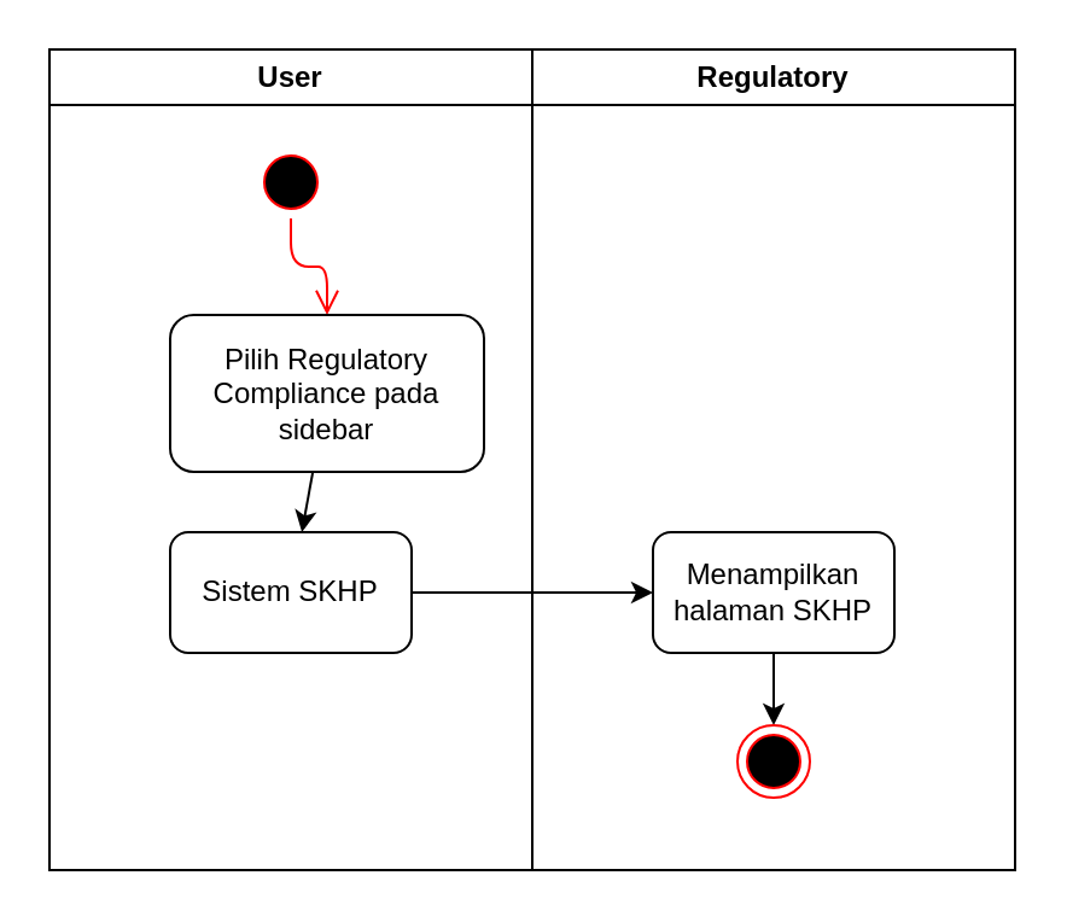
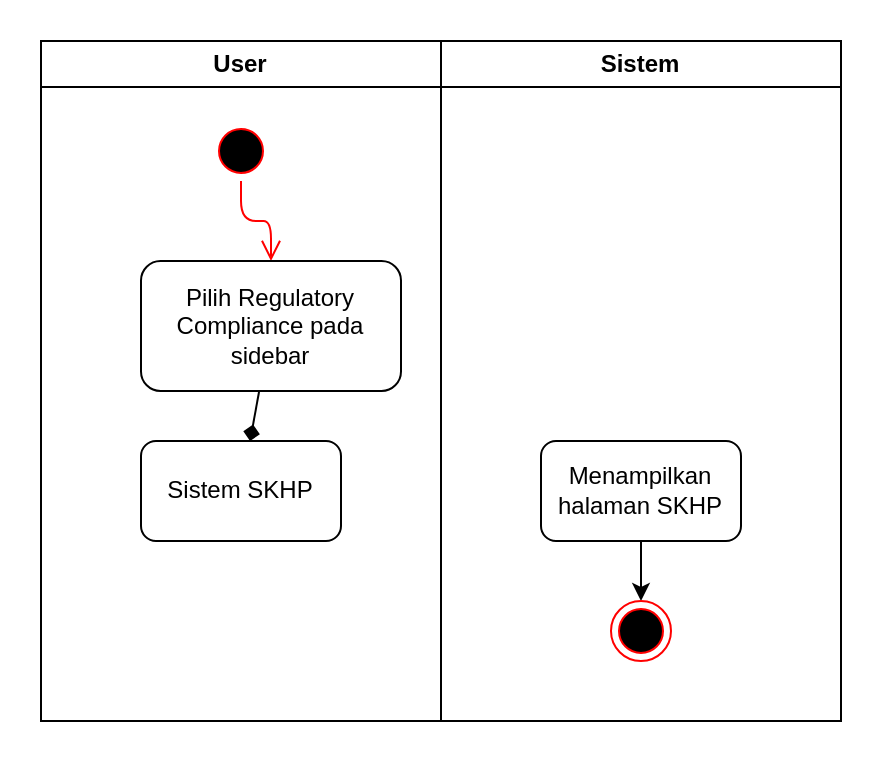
  <mxCell id="0" />
  <mxCell id="1" parent="0" />
  <mxCell id="2" value="User" style="swimlane;whiteSpace=wrap;html=1;" parent="1" vertex="1"><mxGeometry x="20" y="20" width="200" height="340" as="geometry" /></mxCell>
  <mxCell id="3" value="" style="ellipse;html=1;shape=startState;fillColor=#000000;strokeColor=#ff0000;" parent="2" vertex="1"><mxGeometry x="85" y="40" width="30" height="30" as="geometry" /></mxCell>
  <mxCell id="4" value="" style="edgeStyle=orthogonalEdgeStyle;html=1;verticalAlign=bottom;endArrow=open;endSize=8;strokeColor=#ff0000;entryX=0.5;entryY=0;entryDx=0;entryDy=0;" parent="2" source="3" target="6" edge="1"><mxGeometry relative="1" as="geometry"><mxPoint x="100" y="130" as="targetPoint" /></mxGeometry></mxCell>
- <mxCell id="5" value="" style="edgeStyle=none;html=1;" edge="1" parent="2" source="6" target="7"><mxGeometry relative="1" as="geometry" /></mxCell>
+ <mxCell id="5" value="" style="edgeStyle=none;html=1;endArrow=diamond;" edge="1" parent="2" source="6" target="7"><mxGeometry relative="1" as="geometry" /></mxCell>
  <mxCell id="6" value="Pilih Regulatory Compliance pada sidebar" style="rounded=1;whiteSpace=wrap;html=1;" parent="2" vertex="1"><mxGeometry x="50" y="110" width="130" height="65" as="geometry" /></mxCell>
  <mxCell id="7" value="Sistem SKHP" style="rounded=1;whiteSpace=wrap;html=1;" parent="2" vertex="1"><mxGeometry x="50" y="200" width="100" height="50" as="geometry" /></mxCell>
- <mxCell id="8" value="Regulatory" style="swimlane;whiteSpace=wrap;html=1;" parent="1" vertex="1"><mxGeometry x="220" y="20" width="200" height="340" as="geometry" /></mxCell>
+ <mxCell id="8" value="Sistem" style="swimlane;whiteSpace=wrap;html=1;" parent="1" vertex="1"><mxGeometry x="220" y="20" width="200" height="340" as="geometry" /></mxCell>
  <mxCell id="9" value="" style="edgeStyle=none;html=1;" edge="1" parent="8" source="10" target="11"><mxGeometry relative="1" as="geometry" /></mxCell>
  <mxCell id="10" value="Menampilkan halaman SKHP" style="rounded=1;whiteSpace=wrap;html=1;" parent="8" vertex="1"><mxGeometry x="50" y="200" width="100" height="50" as="geometry" /></mxCell>
  <mxCell id="11" value="" style="ellipse;html=1;shape=endState;fillColor=#000000;strokeColor=#ff0000;" parent="8" vertex="1"><mxGeometry x="85" y="280" width="30" height="30" as="geometry" /></mxCell>
- <mxCell id="12" value="" style="edgeStyle=none;html=1;" edge="1" parent="1" source="7" target="10"><mxGeometry relative="1" as="geometry" /></mxCell>
